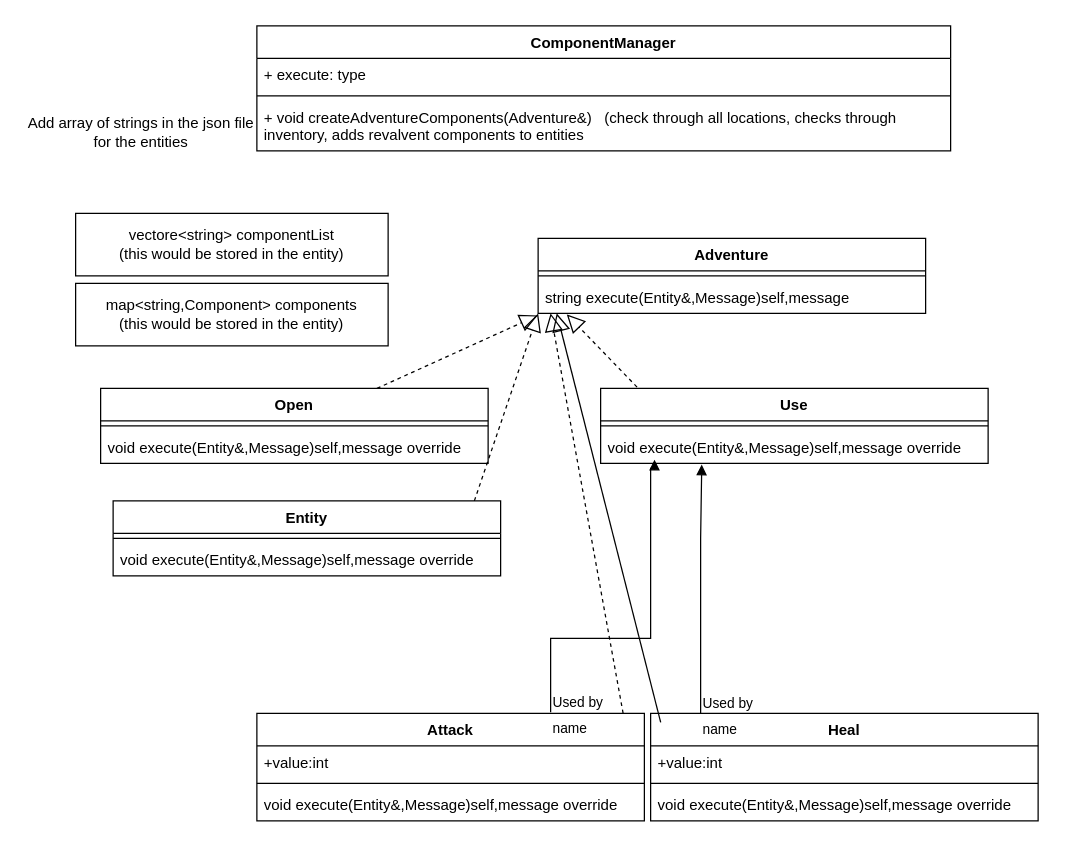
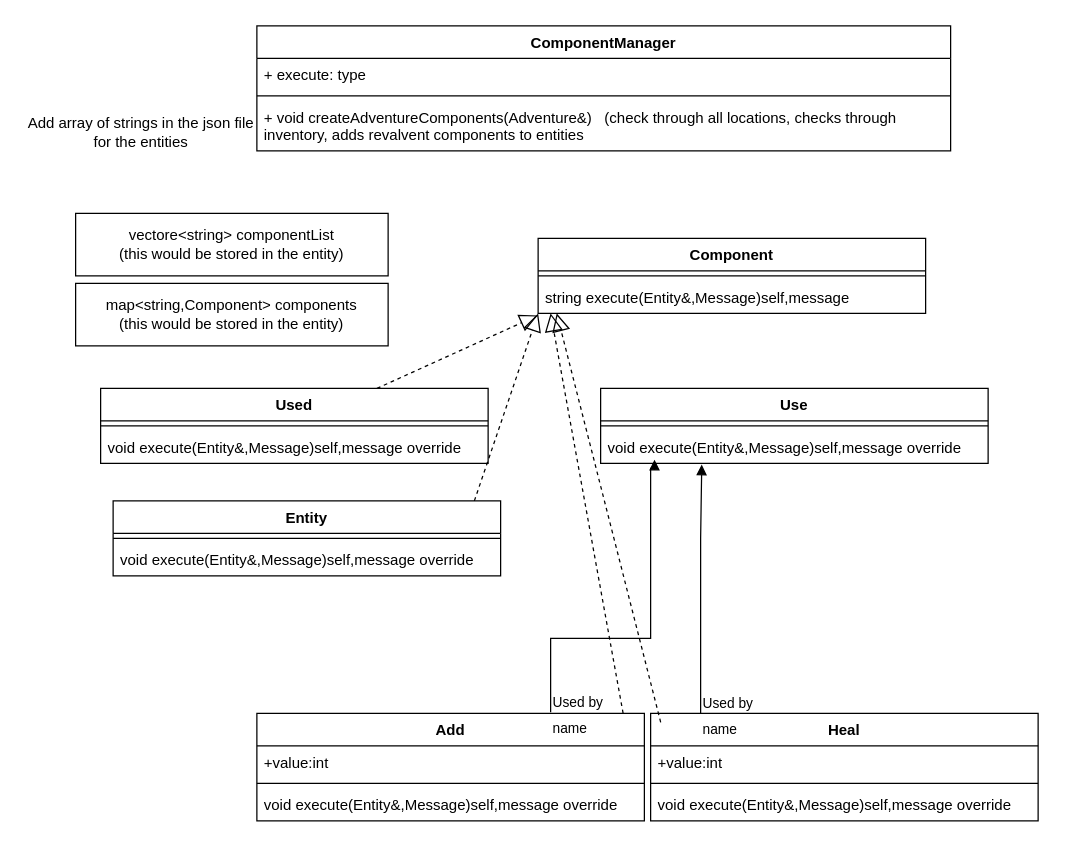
  <mxCell id="0" />
  <mxCell id="1" parent="0" />
- <mxCell id="2" value="Adventure" style="swimlane;fontStyle=1;align=center;verticalAlign=top;childLayout=stackLayout;horizontal=1;startSize=26;horizontalStack=0;resizeParent=1;resizeParentMax=0;resizeLast=0;collapsible=1;marginBottom=0;whiteSpace=wrap;html=1;" parent="1" vertex="1"><mxGeometry x="430" y="190" width="310" height="60" as="geometry" /></mxCell>
+ <mxCell id="2" value="Component" style="swimlane;fontStyle=1;align=center;verticalAlign=top;childLayout=stackLayout;horizontal=1;startSize=26;horizontalStack=0;resizeParent=1;resizeParentMax=0;resizeLast=0;collapsible=1;marginBottom=0;whiteSpace=wrap;html=1;" parent="1" vertex="1"><mxGeometry x="430" y="190" width="310" height="60" as="geometry" /></mxCell>
  <mxCell id="3" value="" style="line;strokeWidth=1;fillColor=none;align=left;verticalAlign=middle;spacingTop=-1;spacingLeft=3;spacingRight=3;rotatable=0;labelPosition=right;points=[];portConstraint=eastwest;strokeColor=inherit;" parent="2" vertex="1"><mxGeometry y="26" width="310" height="8" as="geometry" /></mxCell>
  <mxCell id="4" value="string execute(Entity&amp;amp;,Message)self,message" style="text;strokeColor=none;fillColor=none;align=left;verticalAlign=top;spacingLeft=4;spacingRight=4;overflow=hidden;rotatable=0;points=[[0,0.5],[1,0.5]];portConstraint=eastwest;whiteSpace=wrap;html=1;" parent="2" vertex="1"><mxGeometry y="34" width="310" height="26" as="geometry" /></mxCell>
  <mxCell id="5" value="Use" style="swimlane;fontStyle=1;align=center;verticalAlign=top;childLayout=stackLayout;horizontal=1;startSize=26;horizontalStack=0;resizeParent=1;resizeParentMax=0;resizeLast=0;collapsible=1;marginBottom=0;whiteSpace=wrap;html=1;" parent="1" vertex="1"><mxGeometry x="480" y="310" width="310" height="60" as="geometry" /></mxCell>
  <mxCell id="6" value="" style="line;strokeWidth=1;fillColor=none;align=left;verticalAlign=middle;spacingTop=-1;spacingLeft=3;spacingRight=3;rotatable=0;labelPosition=right;points=[];portConstraint=eastwest;strokeColor=inherit;" parent="5" vertex="1"><mxGeometry y="26" width="310" height="8" as="geometry" /></mxCell>
  <mxCell id="7" value="void execute(Entity&amp;amp;,Message)self,message override" style="text;strokeColor=none;fillColor=none;align=left;verticalAlign=top;spacingLeft=4;spacingRight=4;overflow=hidden;rotatable=0;points=[[0,0.5],[1,0.5]];portConstraint=eastwest;whiteSpace=wrap;html=1;" parent="5" vertex="1"><mxGeometry y="34" width="310" height="26" as="geometry" /></mxCell>
- <mxCell id="8" value="Open" style="swimlane;fontStyle=1;align=center;verticalAlign=top;childLayout=stackLayout;horizontal=1;startSize=26;horizontalStack=0;resizeParent=1;resizeParentMax=0;resizeLast=0;collapsible=1;marginBottom=0;whiteSpace=wrap;html=1;" parent="1" vertex="1"><mxGeometry x="80" y="310" width="310" height="60" as="geometry" /></mxCell>
+ <mxCell id="8" value="Used" style="swimlane;fontStyle=1;align=center;verticalAlign=top;childLayout=stackLayout;horizontal=1;startSize=26;horizontalStack=0;resizeParent=1;resizeParentMax=0;resizeLast=0;collapsible=1;marginBottom=0;whiteSpace=wrap;html=1;" parent="1" vertex="1"><mxGeometry x="80" y="310" width="310" height="60" as="geometry" /></mxCell>
  <mxCell id="9" value="" style="line;strokeWidth=1;fillColor=none;align=left;verticalAlign=middle;spacingTop=-1;spacingLeft=3;spacingRight=3;rotatable=0;labelPosition=right;points=[];portConstraint=eastwest;strokeColor=inherit;" parent="8" vertex="1"><mxGeometry y="26" width="310" height="8" as="geometry" /></mxCell>
  <mxCell id="10" value="void execute(Entity&amp;amp;,Message)self,message override" style="text;strokeColor=none;fillColor=none;align=left;verticalAlign=top;spacingLeft=4;spacingRight=4;overflow=hidden;rotatable=0;points=[[0,0.5],[1,0.5]];portConstraint=eastwest;whiteSpace=wrap;html=1;" parent="8" vertex="1"><mxGeometry y="34" width="310" height="26" as="geometry" /></mxCell>
  <mxCell id="11" value="" style="endArrow=block;dashed=1;endFill=0;endSize=12;html=1;rounded=0;entryX=-0.001;entryY=1.062;entryDx=0;entryDy=0;entryPerimeter=0;" parent="1" source="8" target="4" edge="1"><mxGeometry width="160" relative="1" as="geometry"><mxPoint x="330" y="170" as="sourcePoint" /><mxPoint x="490" y="170" as="targetPoint" /></mxGeometry></mxCell>
- <mxCell id="12" value="" style="endArrow=block;dashed=1;endFill=0;endSize=12;html=1;rounded=0;entryX=0.074;entryY=1.031;entryDx=0;entryDy=0;entryPerimeter=0;exitX=0.094;exitY=-0.017;exitDx=0;exitDy=0;exitPerimeter=0;" parent="1" target="4" edge="1" source="5"><mxGeometry width="160" relative="1" as="geometry"><mxPoint x="450" y="308" as="sourcePoint" /><mxPoint x="490" y="290" as="targetPoint" /></mxGeometry></mxCell>
  <mxCell id="13" value="map&amp;lt;string,Component&amp;gt; components&lt;div&gt;(this would be stored in the entity)&lt;/div&gt;" style="html=1;whiteSpace=wrap;" parent="1" vertex="1"><mxGeometry x="60" y="226" width="250" height="50" as="geometry" /></mxCell>
  <mxCell id="14" value="ComponentManager" style="swimlane;fontStyle=1;align=center;verticalAlign=top;childLayout=stackLayout;horizontal=1;startSize=26;horizontalStack=0;resizeParent=1;resizeParentMax=0;resizeLast=0;collapsible=1;marginBottom=0;whiteSpace=wrap;html=1;" parent="1" vertex="1"><mxGeometry x="205" y="20" width="555" height="100" as="geometry" /></mxCell>
  <mxCell id="15" value="+ execute: type" style="text;strokeColor=none;fillColor=none;align=left;verticalAlign=top;spacingLeft=4;spacingRight=4;overflow=hidden;rotatable=0;points=[[0,0.5],[1,0.5]];portConstraint=eastwest;whiteSpace=wrap;html=1;" parent="14" vertex="1"><mxGeometry y="26" width="555" height="26" as="geometry" /></mxCell>
  <mxCell id="16" value="" style="line;strokeWidth=1;fillColor=none;align=left;verticalAlign=middle;spacingTop=-1;spacingLeft=3;spacingRight=3;rotatable=0;labelPosition=right;points=[];portConstraint=eastwest;strokeColor=inherit;" parent="14" vertex="1"><mxGeometry y="52" width="555" height="8" as="geometry" /></mxCell>
  <mxCell id="17" value="+ void createAdventureComponents(Adventure&amp;amp;)&amp;nbsp; &amp;nbsp;(check through all locations, checks through inventory, adds revalvent components to entities" style="text;strokeColor=none;fillColor=none;align=left;verticalAlign=top;spacingLeft=4;spacingRight=4;overflow=hidden;rotatable=0;points=[[0,0.5],[1,0.5]];portConstraint=eastwest;whiteSpace=wrap;html=1;" parent="14" vertex="1"><mxGeometry y="60" width="555" height="40" as="geometry" /></mxCell>
  <mxCell id="18" value="Add array of strings in the json file for the entities" style="text;html=1;align=center;verticalAlign=middle;whiteSpace=wrap;rounded=0;" parent="1" vertex="1"><mxGeometry x="20" y="90" width="185" height="30" as="geometry" /></mxCell>
  <mxCell id="19" value="Heal" style="swimlane;fontStyle=1;align=center;verticalAlign=top;childLayout=stackLayout;horizontal=1;startSize=26;horizontalStack=0;resizeParent=1;resizeParentMax=0;resizeLast=0;collapsible=1;marginBottom=0;whiteSpace=wrap;html=1;" vertex="1" parent="1"><mxGeometry x="520" y="570" width="310" height="86" as="geometry" /></mxCell>
  <mxCell id="20" value="+value:int" style="text;strokeColor=none;fillColor=none;align=left;verticalAlign=top;spacingLeft=4;spacingRight=4;overflow=hidden;rotatable=0;points=[[0,0.5],[1,0.5]];portConstraint=eastwest;whiteSpace=wrap;html=1;" parent="19" vertex="1"><mxGeometry y="26" width="310" height="26" as="geometry" /></mxCell>
  <mxCell id="21" value="" style="line;strokeWidth=1;fillColor=none;align=left;verticalAlign=middle;spacingTop=-1;spacingLeft=3;spacingRight=3;rotatable=0;labelPosition=right;points=[];portConstraint=eastwest;strokeColor=inherit;" vertex="1" parent="19"><mxGeometry y="52" width="310" height="8" as="geometry" /></mxCell>
  <mxCell id="22" value="void execute(Entity&amp;amp;,Message)self,message override" style="text;strokeColor=none;fillColor=none;align=left;verticalAlign=top;spacingLeft=4;spacingRight=4;overflow=hidden;rotatable=0;points=[[0,0.5],[1,0.5]];portConstraint=eastwest;whiteSpace=wrap;html=1;" vertex="1" parent="19"><mxGeometry y="60" width="310" height="26" as="geometry" /></mxCell>
  <mxCell id="23" value="Entity" style="swimlane;fontStyle=1;align=center;verticalAlign=top;childLayout=stackLayout;horizontal=1;startSize=26;horizontalStack=0;resizeParent=1;resizeParentMax=0;resizeLast=0;collapsible=1;marginBottom=0;whiteSpace=wrap;html=1;" vertex="1" parent="1"><mxGeometry x="90" y="400" width="310" height="60" as="geometry" /></mxCell>
  <mxCell id="24" value="" style="line;strokeWidth=1;fillColor=none;align=left;verticalAlign=middle;spacingTop=-1;spacingLeft=3;spacingRight=3;rotatable=0;labelPosition=right;points=[];portConstraint=eastwest;strokeColor=inherit;" vertex="1" parent="23"><mxGeometry y="26" width="310" height="8" as="geometry" /></mxCell>
  <mxCell id="25" value="void execute(Entity&amp;amp;,Message)self,message override" style="text;strokeColor=none;fillColor=none;align=left;verticalAlign=top;spacingLeft=4;spacingRight=4;overflow=hidden;rotatable=0;points=[[0,0.5],[1,0.5]];portConstraint=eastwest;whiteSpace=wrap;html=1;" vertex="1" parent="23"><mxGeometry y="34" width="310" height="26" as="geometry" /></mxCell>
- <mxCell id="26" value="Attack" style="swimlane;fontStyle=1;align=center;verticalAlign=top;childLayout=stackLayout;horizontal=1;startSize=26;horizontalStack=0;resizeParent=1;resizeParentMax=0;resizeLast=0;collapsible=1;marginBottom=0;whiteSpace=wrap;html=1;" vertex="1" parent="1"><mxGeometry x="205" y="570" width="310" height="86" as="geometry" /></mxCell>
+ <mxCell id="26" value="Add" style="swimlane;fontStyle=1;align=center;verticalAlign=top;childLayout=stackLayout;horizontal=1;startSize=26;horizontalStack=0;resizeParent=1;resizeParentMax=0;resizeLast=0;collapsible=1;marginBottom=0;whiteSpace=wrap;html=1;" vertex="1" parent="1"><mxGeometry x="205" y="570" width="310" height="86" as="geometry" /></mxCell>
  <mxCell id="27" value="+value:int" style="text;strokeColor=none;fillColor=none;align=left;verticalAlign=top;spacingLeft=4;spacingRight=4;overflow=hidden;rotatable=0;points=[[0,0.5],[1,0.5]];portConstraint=eastwest;whiteSpace=wrap;html=1;" vertex="1" parent="26"><mxGeometry y="26" width="310" height="26" as="geometry" /></mxCell>
  <mxCell id="28" value="" style="line;strokeWidth=1;fillColor=none;align=left;verticalAlign=middle;spacingTop=-1;spacingLeft=3;spacingRight=3;rotatable=0;labelPosition=right;points=[];portConstraint=eastwest;strokeColor=inherit;" vertex="1" parent="26"><mxGeometry y="52" width="310" height="8" as="geometry" /></mxCell>
  <mxCell id="29" value="void execute(Entity&amp;amp;,Message)self,message override" style="text;strokeColor=none;fillColor=none;align=left;verticalAlign=top;spacingLeft=4;spacingRight=4;overflow=hidden;rotatable=0;points=[[0,0.5],[1,0.5]];portConstraint=eastwest;whiteSpace=wrap;html=1;" vertex="1" parent="26"><mxGeometry y="60" width="310" height="26" as="geometry" /></mxCell>
  <mxCell id="30" value="" style="endArrow=block;dashed=1;endFill=0;endSize=12;html=1;rounded=0;" edge="1" parent="1"><mxGeometry width="160" relative="1" as="geometry"><mxPoint x="379" y="400" as="sourcePoint" /><mxPoint x="430" y="250" as="targetPoint" /></mxGeometry></mxCell>
- <mxCell id="31" value="" style="endArrow=block;dashed=0;endFill=0;endSize=12;html=1;rounded=0;entryX=0.048;entryY=1;entryDx=0;entryDy=0;entryPerimeter=0;exitX=0.026;exitY=0.083;exitDx=0;exitDy=0;exitPerimeter=0;" edge="1" parent="1" source="19" target="4"><mxGeometry width="160" relative="1" as="geometry"><mxPoint x="389" y="410" as="sourcePoint" /><mxPoint x="452" y="290" as="targetPoint" /></mxGeometry></mxCell>
+ <mxCell id="31" value="" style="endArrow=block;dashed=1;endFill=0;endSize=12;html=1;rounded=0;entryX=0.048;entryY=1;entryDx=0;entryDy=0;entryPerimeter=0;exitX=0.026;exitY=0.083;exitDx=0;exitDy=0;exitPerimeter=0;" edge="1" parent="1" source="19" target="4"><mxGeometry width="160" relative="1" as="geometry"><mxPoint x="389" y="410" as="sourcePoint" /><mxPoint x="452" y="290" as="targetPoint" /></mxGeometry></mxCell>
  <mxCell id="32" value="" style="endArrow=block;dashed=1;endFill=0;endSize=12;html=1;rounded=0;exitX=0.026;exitY=0.083;exitDx=0;exitDy=0;exitPerimeter=0;" edge="1" parent="1"><mxGeometry width="160" relative="1" as="geometry"><mxPoint x="498" y="570" as="sourcePoint" /><mxPoint x="440" y="250" as="targetPoint" /></mxGeometry></mxCell>
  <mxCell id="33" value="name" style="endArrow=block;endFill=1;html=1;edgeStyle=orthogonalEdgeStyle;align=left;verticalAlign=top;rounded=0;entryX=0.139;entryY=0.885;entryDx=0;entryDy=0;entryPerimeter=0;" edge="1" parent="1" target="7"><mxGeometry x="-1" relative="1" as="geometry"><mxPoint x="440" y="569" as="sourcePoint" /><mxPoint x="600" y="569" as="targetPoint" /><Array as="points"><mxPoint x="440" y="510" /><mxPoint x="520" y="510" /><mxPoint x="520" y="374" /><mxPoint x="523" y="374" /></Array></mxGeometry></mxCell>
  <mxCell id="34" value="Used by" style="edgeLabel;resizable=0;html=1;align=left;verticalAlign=bottom;" connectable="0" vertex="1" parent="33"><mxGeometry x="-1" relative="1" as="geometry" /></mxCell>
  <mxCell id="35" value="name" style="endArrow=block;endFill=1;html=1;edgeStyle=orthogonalEdgeStyle;align=left;verticalAlign=top;rounded=0;entryX=0.261;entryY=1.038;entryDx=0;entryDy=0;entryPerimeter=0;" edge="1" parent="1" target="7"><mxGeometry x="-1" relative="1" as="geometry"><mxPoint x="560" y="570" as="sourcePoint" /><mxPoint x="643" y="368" as="targetPoint" /><Array as="points"><mxPoint x="560" y="430" /></Array></mxGeometry></mxCell>
  <mxCell id="36" value="Used by" style="edgeLabel;resizable=0;html=1;align=left;verticalAlign=bottom;" connectable="0" vertex="1" parent="35"><mxGeometry x="-1" relative="1" as="geometry" /></mxCell>
  <mxCell id="37" value="vectore&amp;lt;string&amp;gt; componentList&lt;div&gt;(this would be stored in the entity)&lt;/div&gt;" style="html=1;whiteSpace=wrap;" vertex="1" parent="1"><mxGeometry x="60" y="170" width="250" height="50" as="geometry" /></mxCell>
